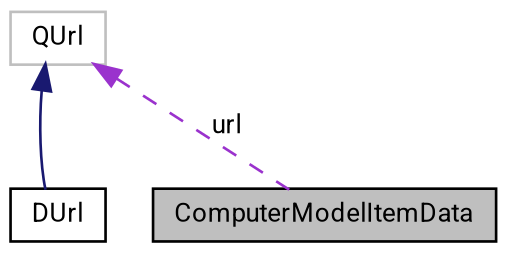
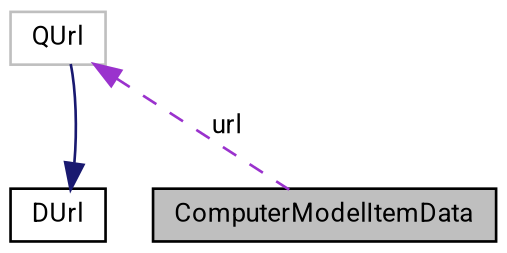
  digraph {
    fontname=Roboto
    node [color=black fillcolor=white fontname=Roboto fontsize=10 shape=record style=filled]
    edge [dir=back fontname=Roboto fontsize=10 labelfontname=Helvetica labelfontsize=10]
    n1 [fillcolor=grey75 fontcolor=black height=0.2 label=ComputerModelItemData width=0.4]
    n2 [height=0.2 label=DUrl width=0.4]
    n3 [color=grey75 height=0.2 label=QUrl width=0.4]
    n3 -> n1 [color=darkorchid3 label=" url" style=dashed]
-   n3 -> n2 [color=midnightblue style=solid]
+   n2 -> n3 [color=midnightblue style=solid]
  }
